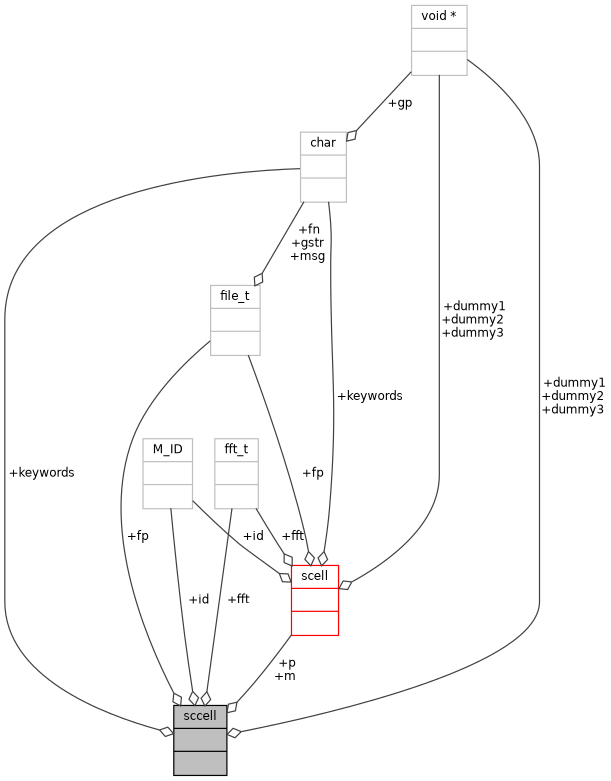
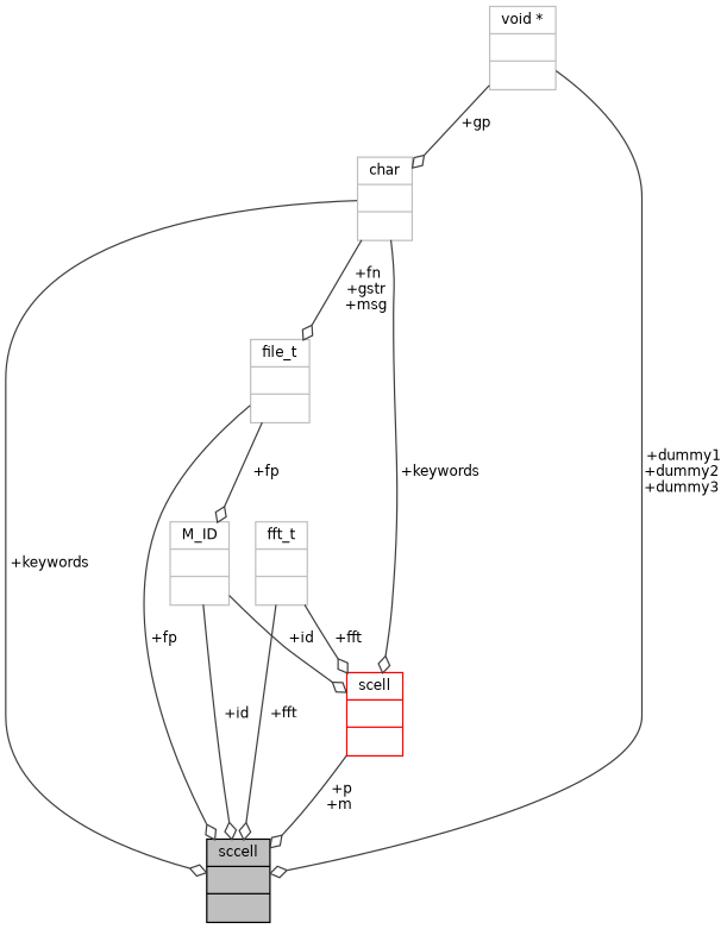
  digraph {
    node [color=grey75 fontname=Helvetica fontsize=10 shape=record]
    edge [arrowhead=odiamond color=grey25 fontname=Helvetica fontsize=10 labelfontname=Helvetica labelfontsize=10 style=solid]
    n1 [color=black fillcolor=grey75 fontcolor=black height=0.2 label="{sccell\n||}" style=filled width=0.4]
    n2 [height=0.2 label="{file_t\n||}" width=0.4]
    n3 [color=red height=0.2 label="{scell\n||}" width=0.4]
    n4 [height=0.2 label="{char\n||}" width=0.4]
    n5 [height=0.2 label="{void *\n||}" width=0.4]
    n6 [height=0.2 label="{fft_t\n||}" width=0.4]
    n7 [height=0.2 label="{M_ID\n||}" width=0.4]
    n2 -> n1 [label=" +fp"]
-   n2 -> n3 [label=" +fp"]
+   n2 -> n7 [label=" +fp"]
    n3 -> n1 [label=" +p\n+m"]
    n4 -> n1 [label=" +keywords"]
    n4 -> n2 [label=" +fn\n+gstr\n+msg"]
    n4 -> n3 [label=" +keywords"]
    n5 -> n1 [label=" +dummy1\n+dummy2\n+dummy3"]
-   n5 -> n3 [label=" +dummy1\n+dummy2\n+dummy3"]
    n5 -> n4 [label=" +gp"]
    n6 -> n1 [label=" +fft"]
    n6 -> n3 [label=" +fft"]
    n7 -> n1 [label=" +id"]
    n7 -> n3 [label=" +id"]
  }
